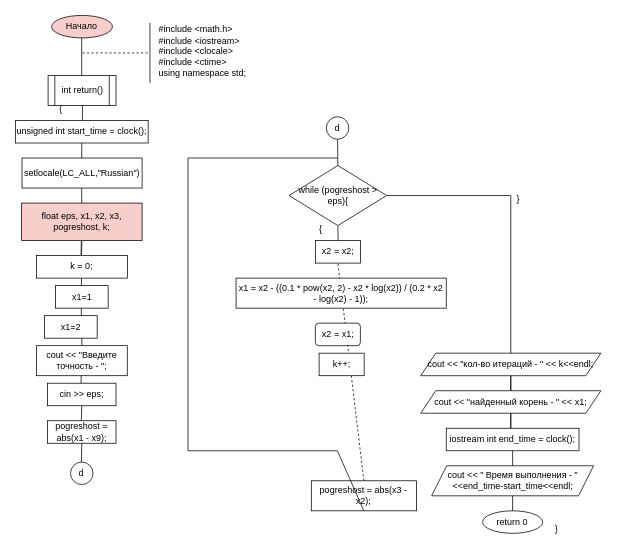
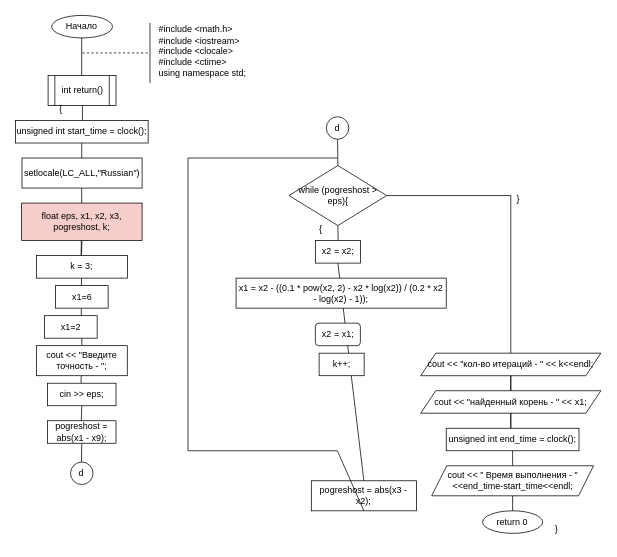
  <mxCell id="0" />
  <mxCell id="1" parent="0" />
- <mxCell id="2" value="Начало" style="ellipse;whiteSpace=wrap;html=1;fillColor=#f8cecc;" parent="1" vertex="1"><mxGeometry x="68.31" y="20" width="81" height="30" as="geometry" /></mxCell>
+ <mxCell id="2" value="Начало" style="ellipse;whiteSpace=wrap;html=1;" parent="1" vertex="1"><mxGeometry x="68.31" y="20" width="81" height="30" as="geometry" /></mxCell>
  <mxCell id="3" value="" style="endArrow=none;html=1;rounded=0;" parent="1" edge="1"><mxGeometry width="50" height="50" relative="1" as="geometry"><mxPoint x="108.31" y="100" as="sourcePoint" /><mxPoint x="108.31" y="50" as="targetPoint" /></mxGeometry></mxCell>
  <mxCell id="4" value="" style="endArrow=none;dashed=1;html=1;rounded=0;" parent="1" edge="1"><mxGeometry width="50" height="50" relative="1" as="geometry"><mxPoint x="109.31" y="70" as="sourcePoint" /><mxPoint x="199.31" y="70" as="targetPoint" /><Array as="points" /></mxGeometry></mxCell>
  <mxCell id="5" value="" style="endArrow=none;html=1;rounded=0;" parent="1" edge="1"><mxGeometry width="50" height="50" relative="1" as="geometry"><mxPoint x="199.31" y="110" as="sourcePoint" /><mxPoint x="199.31" y="30" as="targetPoint" /></mxGeometry></mxCell>
  <mxCell id="6" value="&lt;div&gt;#include &amp;lt;math.h&amp;gt;&lt;/div&gt;#include &amp;lt;iostream&amp;gt;&lt;div&gt;#include &amp;lt;clocale&amp;gt;&lt;/div&gt;&lt;div&gt;#include &amp;lt;ctime&amp;gt;&lt;br&gt;&lt;/div&gt;&lt;div&gt;using namespace std;&lt;/div&gt;&lt;div&gt;&lt;br&gt;&lt;/div&gt;" style="text;html=1;align=left;verticalAlign=middle;whiteSpace=wrap;rounded=0;" parent="1" vertex="1"><mxGeometry x="209.31" y="60" width="190" height="30" as="geometry" /></mxCell>
  <mxCell id="7" value="int return()" style="shape=process;whiteSpace=wrap;html=1;backgroundOutline=1;" parent="1" vertex="1"><mxGeometry x="63.56" y="100" width="90.5" height="40" as="geometry" /></mxCell>
  <mxCell id="8" value="" style="endArrow=none;html=1;rounded=0;" parent="1" edge="1"><mxGeometry width="50" height="50" relative="1" as="geometry"><mxPoint x="109.31" y="170" as="sourcePoint" /><mxPoint x="109.31" y="140" as="targetPoint" /></mxGeometry></mxCell>
  <mxCell id="9" value="{" style="text;html=1;align=center;verticalAlign=middle;whiteSpace=wrap;rounded=0;" parent="1" vertex="1"><mxGeometry x="62.81" y="130" width="35.75" height="30" as="geometry" /></mxCell>
  <mxCell id="10" value="setlocale(LC_ALL,&quot;Russian&quot;)" style="rounded=0;whiteSpace=wrap;html=1;" parent="1" vertex="1"><mxGeometry x="28.81" y="210" width="160" height="40" as="geometry" /></mxCell>
  <mxCell id="11" value="" style="endArrow=none;html=1;rounded=0;" parent="1" edge="1"><mxGeometry width="50" height="50" relative="1" as="geometry"><mxPoint x="108.31" y="280" as="sourcePoint" /><mxPoint x="108.31" y="250" as="targetPoint" /><Array as="points"><mxPoint x="108.31" y="270" /></Array></mxGeometry></mxCell>
  <mxCell id="12" value="float eps, x1, x2, x3, pogreshost, k;" style="rounded=0;whiteSpace=wrap;html=1;fillColor=#f8cecc;" parent="1" vertex="1"><mxGeometry x="28.31" y="270" width="160.5" height="50" as="geometry" /></mxCell>
  <mxCell id="13" value="" style="endArrow=none;html=1;rounded=0;entryX=0.5;entryY=1;entryDx=0;entryDy=0;exitX=0.5;exitY=0;exitDx=0;exitDy=0;" parent="1" target="12" edge="1"><mxGeometry width="50" height="50" relative="1" as="geometry"><mxPoint x="108.81" y="340" as="sourcePoint" /><mxPoint x="107.81" y="330" as="targetPoint" /><Array as="points"><mxPoint x="107.81" y="350" /></Array></mxGeometry></mxCell>
  <mxCell id="14" value="" style="endArrow=none;html=1;rounded=0;entryX=0.5;entryY=1;entryDx=0;entryDy=0;exitX=0.5;exitY=0;exitDx=0;exitDy=0;" parent="1" source="15" edge="1"><mxGeometry width="50" height="50" relative="1" as="geometry"><mxPoint x="107.37" y="360" as="sourcePoint" /><mxPoint x="107.87" y="320" as="targetPoint" /><Array as="points"><mxPoint x="107.37" y="350" /></Array></mxGeometry></mxCell>
- <mxCell id="15" value="k = 0;" style="rounded=0;whiteSpace=wrap;html=1;" parent="1" vertex="1"><mxGeometry x="48.25" y="340" width="121" height="30" as="geometry" /></mxCell>
+ <mxCell id="15" value="k = 3;" style="rounded=0;whiteSpace=wrap;html=1;" parent="1" vertex="1"><mxGeometry x="48.25" y="340" width="121" height="30" as="geometry" /></mxCell>
  <mxCell id="16" value="" style="endArrow=none;html=1;rounded=0;entryX=0.5;entryY=1;entryDx=0;entryDy=0;exitX=0.5;exitY=0;exitDx=0;exitDy=0;" parent="1" source="17" edge="1"><mxGeometry width="50" height="50" relative="1" as="geometry"><mxPoint x="107.62" y="410" as="sourcePoint" /><mxPoint x="108.12" y="370" as="targetPoint" /><Array as="points"><mxPoint x="107.62" y="400" /></Array></mxGeometry></mxCell>
  <mxCell id="17" value="cout &lt;&lt; &quot;Введите точность - &quot;;" style="rounded=0;whiteSpace=wrap;html=1;" parent="1" vertex="1"><mxGeometry x="48.06" y="460" width="121" height="40" as="geometry" /></mxCell>
  <mxCell id="18" value="" style="endArrow=none;html=1;rounded=0;entryX=0.5;entryY=1;entryDx=0;entryDy=0;exitX=0.5;exitY=0;exitDx=0;exitDy=0;" parent="1" source="19" edge="1"><mxGeometry width="50" height="50" relative="1" as="geometry"><mxPoint x="107.18" y="540" as="sourcePoint" /><mxPoint x="107.68" y="500" as="targetPoint" /><Array as="points"><mxPoint x="107.18" y="530" /></Array></mxGeometry></mxCell>
  <mxCell id="19" value="cin &gt;&gt; eps;" style="rounded=0;whiteSpace=wrap;html=1;" parent="1" vertex="1"><mxGeometry x="62.81" y="510" width="91.25" height="30" as="geometry" /></mxCell>
  <mxCell id="20" value="" style="endArrow=none;html=1;rounded=0;entryX=0.5;entryY=1;entryDx=0;entryDy=0;exitX=0.5;exitY=0;exitDx=0;exitDy=0;" parent="1" target="19" edge="1"><mxGeometry width="50" height="50" relative="1" as="geometry"><mxPoint x="108.555" y="570" as="sourcePoint" /><mxPoint x="107.68" y="550" as="targetPoint" /><Array as="points"><mxPoint x="107.18" y="580" /></Array></mxGeometry></mxCell>
  <mxCell id="21" value="pogreshost = abs(x1 - x9);" style="rounded=0;whiteSpace=wrap;html=1;" parent="1" vertex="1"><mxGeometry x="62.81" y="560" width="91.25" height="30" as="geometry" /></mxCell>
  <mxCell id="22" value="" style="endArrow=none;html=1;rounded=0;entryX=0.5;entryY=1;entryDx=0;entryDy=0;" parent="1" target="21" edge="1"><mxGeometry width="50" height="50" relative="1" as="geometry"><mxPoint x="108" y="615" as="sourcePoint" /><mxPoint x="489.37" y="585" as="targetPoint" /></mxGeometry></mxCell>
- <mxCell id="23" value="x1=1" style="rounded=0;whiteSpace=wrap;html=1;" parent="1" vertex="1"><mxGeometry x="73.56" y="380" width="70" height="30" as="geometry" /></mxCell>
+ <mxCell id="23" value="x1=6" style="rounded=0;whiteSpace=wrap;html=1;" parent="1" vertex="1"><mxGeometry x="73.56" y="380" width="70" height="30" as="geometry" /></mxCell>
  <mxCell id="24" value="x1=2" style="rounded=0;whiteSpace=wrap;html=1;" parent="1" vertex="1"><mxGeometry x="58.94" y="420" width="70" height="30" as="geometry" /></mxCell>
  <mxCell id="25" value="while (pogreshost &gt; eps){" style="rhombus;whiteSpace=wrap;html=1;" parent="1" vertex="1"><mxGeometry x="384.63" y="220" width="130" height="80" as="geometry" /></mxCell>
  <mxCell id="26" value="x2 = x2;" style="rounded=0;whiteSpace=wrap;html=1;" parent="1" vertex="1"><mxGeometry x="419.63" y="320" width="60" height="30" as="geometry" /></mxCell>
  <mxCell id="27" value="pogreshost = abs(x3 - x2);" style="rounded=0;whiteSpace=wrap;html=1;" parent="1" vertex="1"><mxGeometry x="414.25" y="640" width="140" height="40" as="geometry" /></mxCell>
  <mxCell id="28" value="" style="endArrow=none;html=1;rounded=0;entryX=0.5;entryY=1;entryDx=0;entryDy=0;" parent="1" target="25" edge="1"><mxGeometry width="50" height="50" relative="1" as="geometry"><mxPoint x="450" y="320" as="sourcePoint" /><mxPoint x="500" y="280" as="targetPoint" /></mxGeometry></mxCell>
- <mxCell id="29" value="" style="endArrow=none;html=1;rounded=0;entryX=0.5;entryY=1;entryDx=0;entryDy=0;exitX=0.5;exitY=0;exitDx=0;exitDy=0;dashed=1;" parent="1" source="27" target="26" edge="1"><mxGeometry width="50" height="50" relative="1" as="geometry"><mxPoint x="450" y="330" as="sourcePoint" /><mxPoint x="500" y="280" as="targetPoint" /></mxGeometry></mxCell>
+ <mxCell id="29" value="" style="endArrow=none;html=1;rounded=0;entryX=0.5;entryY=1;entryDx=0;entryDy=0;exitX=0.5;exitY=0;exitDx=0;exitDy=0;" parent="1" source="27" target="26" edge="1"><mxGeometry width="50" height="50" relative="1" as="geometry"><mxPoint x="450" y="330" as="sourcePoint" /><mxPoint x="500" y="280" as="targetPoint" /></mxGeometry></mxCell>
  <mxCell id="30" value="x2 = x1;" style="whiteSpace=wrap;html=1;rounded=1;" parent="1" vertex="1"><mxGeometry x="419.63" y="430" width="60" height="30" as="geometry" /></mxCell>
  <mxCell id="31" value="k++;" style="rounded=0;whiteSpace=wrap;html=1;" parent="1" vertex="1"><mxGeometry x="424.63" y="470" width="60" height="30" as="geometry" /></mxCell>
  <mxCell id="32" value="x1 = x2 - ((0.1 * pow(x2, 2) - x2 * log(x2)) / (0.2 * x2 - log(x2) - 1));" style="rounded=0;whiteSpace=wrap;html=1;" parent="1" vertex="1"><mxGeometry x="314" y="370" width="280" height="40" as="geometry" /></mxCell>
  <mxCell id="33" value="" style="endArrow=none;html=1;rounded=0;entryX=0.5;entryY=1;entryDx=0;entryDy=0;" parent="1" target="27" edge="1"><mxGeometry width="50" height="50" relative="1" as="geometry"><mxPoint x="449" y="210" as="sourcePoint" /><mxPoint x="500" y="280" as="targetPoint" /><Array as="points"><mxPoint x="250" y="210" /><mxPoint x="250" y="600" /><mxPoint x="449" y="600" /></Array></mxGeometry></mxCell>
  <mxCell id="34" value="" style="endArrow=none;html=1;rounded=0;entryX=1;entryY=0.5;entryDx=0;entryDy=0;" parent="1" target="25" edge="1"><mxGeometry width="50" height="50" relative="1" as="geometry"><mxPoint x="680" y="570" as="sourcePoint" /><mxPoint x="500" y="280" as="targetPoint" /><Array as="points"><mxPoint x="680" y="260" /></Array></mxGeometry></mxCell>
  <mxCell id="35" value="cout &amp;lt;&amp;lt; &quot;кол-во итераций - &quot; &amp;lt;&amp;lt; k&amp;lt;&amp;lt;endl;" style="shape=parallelogram;perimeter=parallelogramPerimeter;whiteSpace=wrap;html=1;fixedSize=1;" parent="1" vertex="1"><mxGeometry x="560" y="470" width="240" height="30" as="geometry" /></mxCell>
  <mxCell id="36" value="cout &lt;&lt; &quot;найденный корень - &quot; &lt;&lt; x1;" style="shape=parallelogram;perimeter=parallelogramPerimeter;whiteSpace=wrap;html=1;fixedSize=1;" parent="1" vertex="1"><mxGeometry x="560" y="520" width="240" height="30" as="geometry" /></mxCell>
  <mxCell id="37" value="" style="endArrow=none;html=1;rounded=0;entryX=0.5;entryY=1;entryDx=0;entryDy=0;exitX=0.5;exitY=0;exitDx=0;exitDy=0;" parent="1" source="36" target="35" edge="1"><mxGeometry width="50" height="50" relative="1" as="geometry"><mxPoint x="600" y="420" as="sourcePoint" /><mxPoint x="650" y="370" as="targetPoint" /></mxGeometry></mxCell>
  <mxCell id="38" value="" style="endArrow=none;html=1;rounded=0;entryX=0.5;entryY=1;entryDx=0;entryDy=0;" parent="1" target="36" edge="1"><mxGeometry width="50" height="50" relative="1" as="geometry"><mxPoint x="680" y="580" as="sourcePoint" /><mxPoint x="650" y="370" as="targetPoint" /></mxGeometry></mxCell>
  <mxCell id="39" value="return 0" style="ellipse;whiteSpace=wrap;html=1;" parent="1" vertex="1"><mxGeometry x="642.43" y="680" width="80" height="30" as="geometry" /></mxCell>
  <mxCell id="40" value="}" style="text;html=1;align=center;verticalAlign=middle;whiteSpace=wrap;rounded=0;" parent="1" vertex="1"><mxGeometry x="710.87" y="690" width="60" height="30" as="geometry" /></mxCell>
  <mxCell id="41" value="}" style="text;html=1;align=center;verticalAlign=middle;whiteSpace=wrap;rounded=0;" parent="1" vertex="1"><mxGeometry x="660" y="250" width="60" height="30" as="geometry" /></mxCell>
  <mxCell id="42" value="{" style="text;html=1;align=center;verticalAlign=middle;whiteSpace=wrap;rounded=0;" parent="1" vertex="1"><mxGeometry x="409" y="290" width="35.75" height="30" as="geometry" /></mxCell>
- <mxCell id="43" value="iostream int end_time = clock();" style="rounded=0;whiteSpace=wrap;html=1;" parent="1" vertex="1"><mxGeometry x="594" y="570" width="176.87" height="30" as="geometry" /></mxCell>
+ <mxCell id="43" value="unsigned int end_time = clock();" style="rounded=0;whiteSpace=wrap;html=1;" parent="1" vertex="1"><mxGeometry x="594" y="570" width="176.87" height="30" as="geometry" /></mxCell>
  <mxCell id="44" value="cout &amp;lt;&amp;lt; &quot; Время выполнения - &quot;&amp;lt;&amp;lt;end_time-start_time&amp;lt;&amp;lt;endl;" style="shape=parallelogram;perimeter=parallelogramPerimeter;whiteSpace=wrap;html=1;fixedSize=1;" parent="1" vertex="1"><mxGeometry x="574.6" y="620" width="215.68" height="40" as="geometry" /></mxCell>
  <mxCell id="45" value="" style="endArrow=none;html=1;rounded=0;entryX=0.5;entryY=1;entryDx=0;entryDy=0;exitX=0.5;exitY=0;exitDx=0;exitDy=0;" parent="1" source="44" target="43" edge="1"><mxGeometry width="50" height="50" relative="1" as="geometry"><mxPoint x="430" y="420" as="sourcePoint" /><mxPoint x="480" y="370" as="targetPoint" /></mxGeometry></mxCell>
  <mxCell id="46" value="" style="endArrow=none;html=1;rounded=0;entryX=0.5;entryY=1;entryDx=0;entryDy=0;exitX=0.5;exitY=0;exitDx=0;exitDy=0;" parent="1" source="39" target="44" edge="1"><mxGeometry width="50" height="50" relative="1" as="geometry"><mxPoint x="430" y="420" as="sourcePoint" /><mxPoint x="480" y="370" as="targetPoint" /></mxGeometry></mxCell>
  <mxCell id="47" value="unsigned int start_time = clock();" style="rounded=0;whiteSpace=wrap;html=1;" parent="1" vertex="1"><mxGeometry x="20" y="160" width="176.87" height="30" as="geometry" /></mxCell>
  <mxCell id="48" value="" style="endArrow=none;html=1;rounded=0;entryX=0.5;entryY=1;entryDx=0;entryDy=0;" parent="1" target="47" edge="1"><mxGeometry width="50" height="50" relative="1" as="geometry"><mxPoint x="108.31" y="210" as="sourcePoint" /><mxPoint x="139.31" y="380" as="targetPoint" /></mxGeometry></mxCell>
  <mxCell id="49" value="d" style="ellipse;whiteSpace=wrap;html=1;aspect=fixed;" vertex="1" parent="1"><mxGeometry x="93.44" y="615" width="30" height="30" as="geometry" /></mxCell>
  <mxCell id="50" value="d" style="ellipse;whiteSpace=wrap;html=1;aspect=fixed;" vertex="1" parent="1"><mxGeometry x="434.25" y="155" width="30" height="30" as="geometry" /></mxCell>
  <mxCell id="51" value="" style="endArrow=none;html=1;rounded=0;entryX=0.5;entryY=1;entryDx=0;entryDy=0;exitX=0.5;exitY=0;exitDx=0;exitDy=0;" edge="1" parent="1" source="25" target="50"><mxGeometry width="50" height="50" relative="1" as="geometry"><mxPoint x="330" y="285" as="sourcePoint" /><mxPoint x="380" y="235" as="targetPoint" /></mxGeometry></mxCell>
